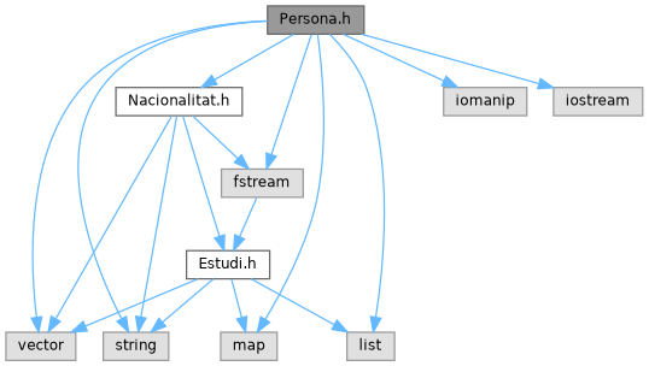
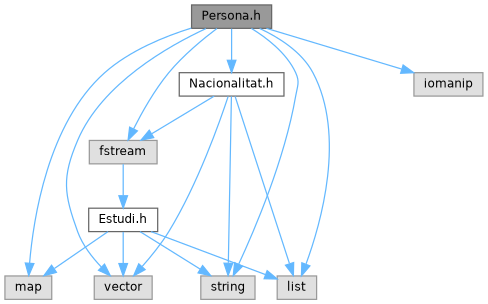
  digraph {
    node [color=grey60 fillcolor="#E0E0E0" fontname=Helvetica fontsize=10 shape=box style=filled]
    edge [color=steelblue1 fontname=Helvetica fontsize=10 labelfontname=Helvetica labelfontsize=10 style=solid]
    n1 [color=gray40 fillcolor=grey60 fontcolor=black height=0.2 label="Persona.h" width=0.4]
    n2 [height=0.2 label=vector width=0.4]
    n3 [height=0.2 label=map width=0.4]
    n4 [height=0.2 label=list width=0.4]
    n5 [height=0.2 label=string width=0.4]
    n6 [height=0.2 label=fstream width=0.4]
    n7 [height=0.2 label=iomanip width=0.4]
-   n8 [height=0.2 label=iostream width=0.4]
    n9 [color=grey40 fillcolor=white height=0.2 label="Nacionalitat.h" width=0.4]
    n10 [color=grey40 fillcolor=white height=0.2 label="Estudi.h" width=0.4]
    n1 -> n2
    n1 -> n3
    n1 -> n4
    n1 -> n5
    n1 -> n6
    n1 -> n7
-   n1 -> n8
    n1 -> n9
    n6 -> n10
    n9 -> n2
-   n9 -> n10
+   n9 -> n4
    n9 -> n5
    n9 -> n6
    n10 -> n2
    n10 -> n3
    n10 -> n4
    n10 -> n5
  }
